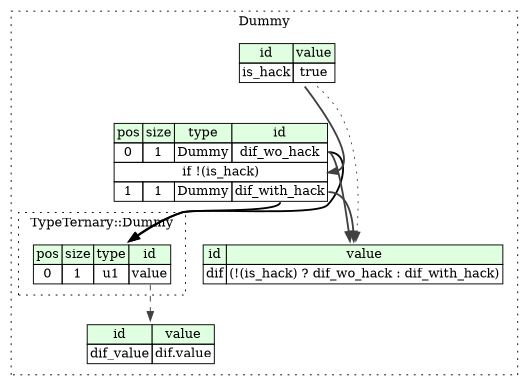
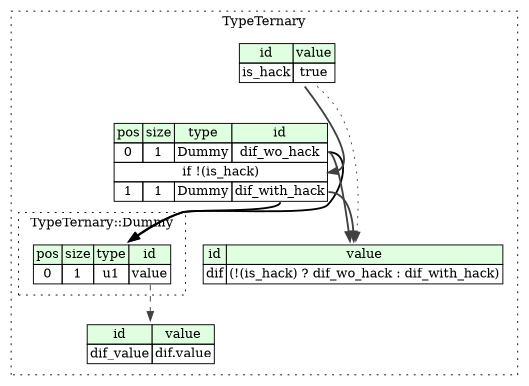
  digraph {
    rankdir=TB
    node [shape=plaintext]
    edge [color="#404040" tailport=dif_wo_hack_type style=bold]
    n1 [label=<<TABLE BORDER="0" CELLBORDER="1" CELLSPACING="0"> 				<TR><TD BGCOLOR="#E0FFE0">pos</TD><TD BGCOLOR="#E0FFE0">size</TD><TD BGCOLOR="#E0FFE0">type</TD><TD BGCOLOR="#E0FFE0">id</TD></TR> 				<TR><TD PORT="value_pos">0</TD><TD PORT="value_size">1</TD><TD>u1</TD><TD PORT="value_type">value</TD></TR> 			</TABLE>>]
    n2 [label=<<TABLE BORDER="0" CELLBORDER="1" CELLSPACING="0"> 			<TR><TD BGCOLOR="#E0FFE0">pos</TD><TD BGCOLOR="#E0FFE0">size</TD><TD BGCOLOR="#E0FFE0">type</TD><TD BGCOLOR="#E0FFE0">id</TD></TR> 			<TR><TD PORT="dif_wo_hack_pos">0</TD><TD PORT="dif_wo_hack_size">1</TD><TD>Dummy</TD><TD PORT="dif_wo_hack_type">dif_wo_hack</TD></TR> 			<TR><TD COLSPAN="4" PORT="dif_wo_hack__if">if !(is_hack)</TD></TR> 			<TR><TD PORT="dif_with_hack_pos">1</TD><TD PORT="dif_with_hack_size">1</TD><TD>Dummy</TD><TD PORT="dif_with_hack_type">dif_with_hack</TD></TR> 		</TABLE>>]
    n3 [label=<<TABLE BORDER="0" CELLBORDER="1" CELLSPACING="0"> 			<TR><TD BGCOLOR="#E0FFE0">id</TD><TD BGCOLOR="#E0FFE0">value</TD></TR> 			<TR><TD>dif</TD><TD>(!(is_hack) ? dif_wo_hack : dif_with_hack)</TD></TR> 		</TABLE>>]
    n4 [label=<<TABLE BORDER="0" CELLBORDER="1" CELLSPACING="0"> 			<TR><TD BGCOLOR="#E0FFE0">id</TD><TD BGCOLOR="#E0FFE0">value</TD></TR> 			<TR><TD>dif_value</TD><TD>dif.value</TD></TR> 		</TABLE>>]
    n5 [label=<<TABLE BORDER="0" CELLBORDER="1" CELLSPACING="0"> 			<TR><TD BGCOLOR="#E0FFE0">id</TD><TD BGCOLOR="#E0FFE0">value</TD></TR> 			<TR><TD>is_hack</TD><TD>true</TD></TR> 		</TABLE>>]
    subgraph cluster_1 {
-     label=Dummy
+     label=TypeTernary
      style=dotted
      n2
      n3
      n4
      n5
      subgraph cluster_2 {
        label="TypeTernary::Dummy"
        style=dotted
        n1
      }
    }
    n1 -> n4 [tailport=value_type style=dashed]
    n2 -> n1 [color=""]
    n2 -> n1 [tailport=dif_with_hack_type color=""]
    n2 -> n3
    n2 -> n3 [tailport=dif_with_hack_type]
    n5 -> n2 [headport=dif_wo_hack__if tailport=is_hack_type]
    n5 -> n3 [tailport=is_hack_type style=dotted]
  }
